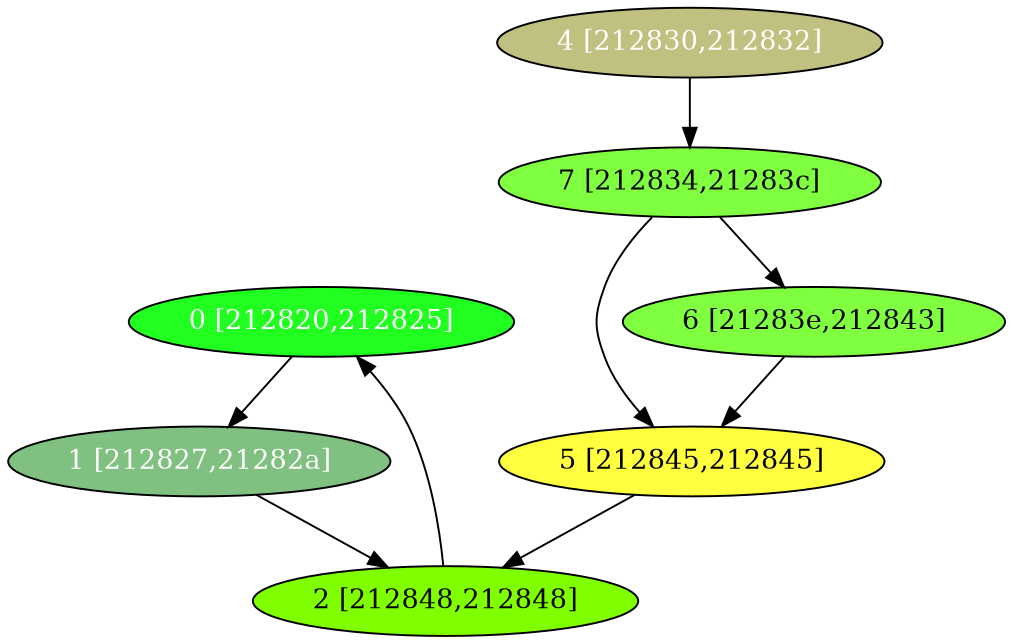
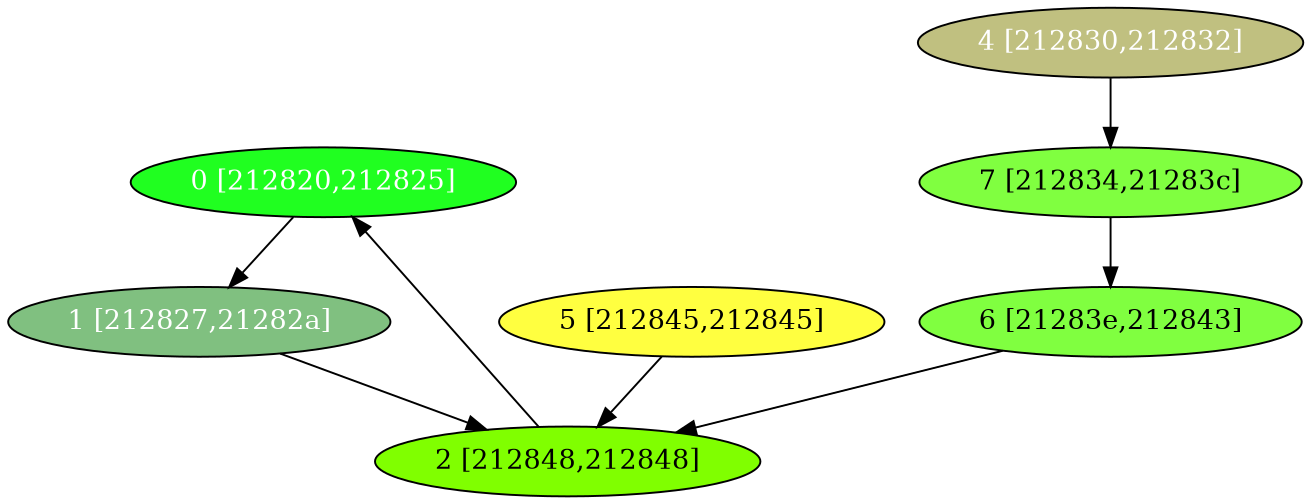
  digraph {
    node [fillcolor="#80FF40" fontcolor="#000000" shape=oval style=filled]
    n1 [fillcolor="#20FF20" fontcolor="#ffffff" label="0 [212820,212825]"]
    n2 [fillcolor="#80C080" fontcolor="#ffffff" label="1 [212827,21282a]"]
    n3 [fillcolor="#80FF00" label="2 [212848,212848]"]
    n4 [fillcolor="#C0C080" fontcolor="#ffffff" label="4 [212830,212832]"]
    n5 [label="7 [212834,21283c]"]
    n6 [fillcolor="#FFFF40" label="5 [212845,212845]"]
    n7 [label="6 [21283e,212843]"]
    n1 -> n2
    n2 -> n3
    n3 -> n1
    n4 -> n5
-   n5 -> n6
    n5 -> n7
    n6 -> n3
-   n7 -> n6
+   n7 -> n3
  }
